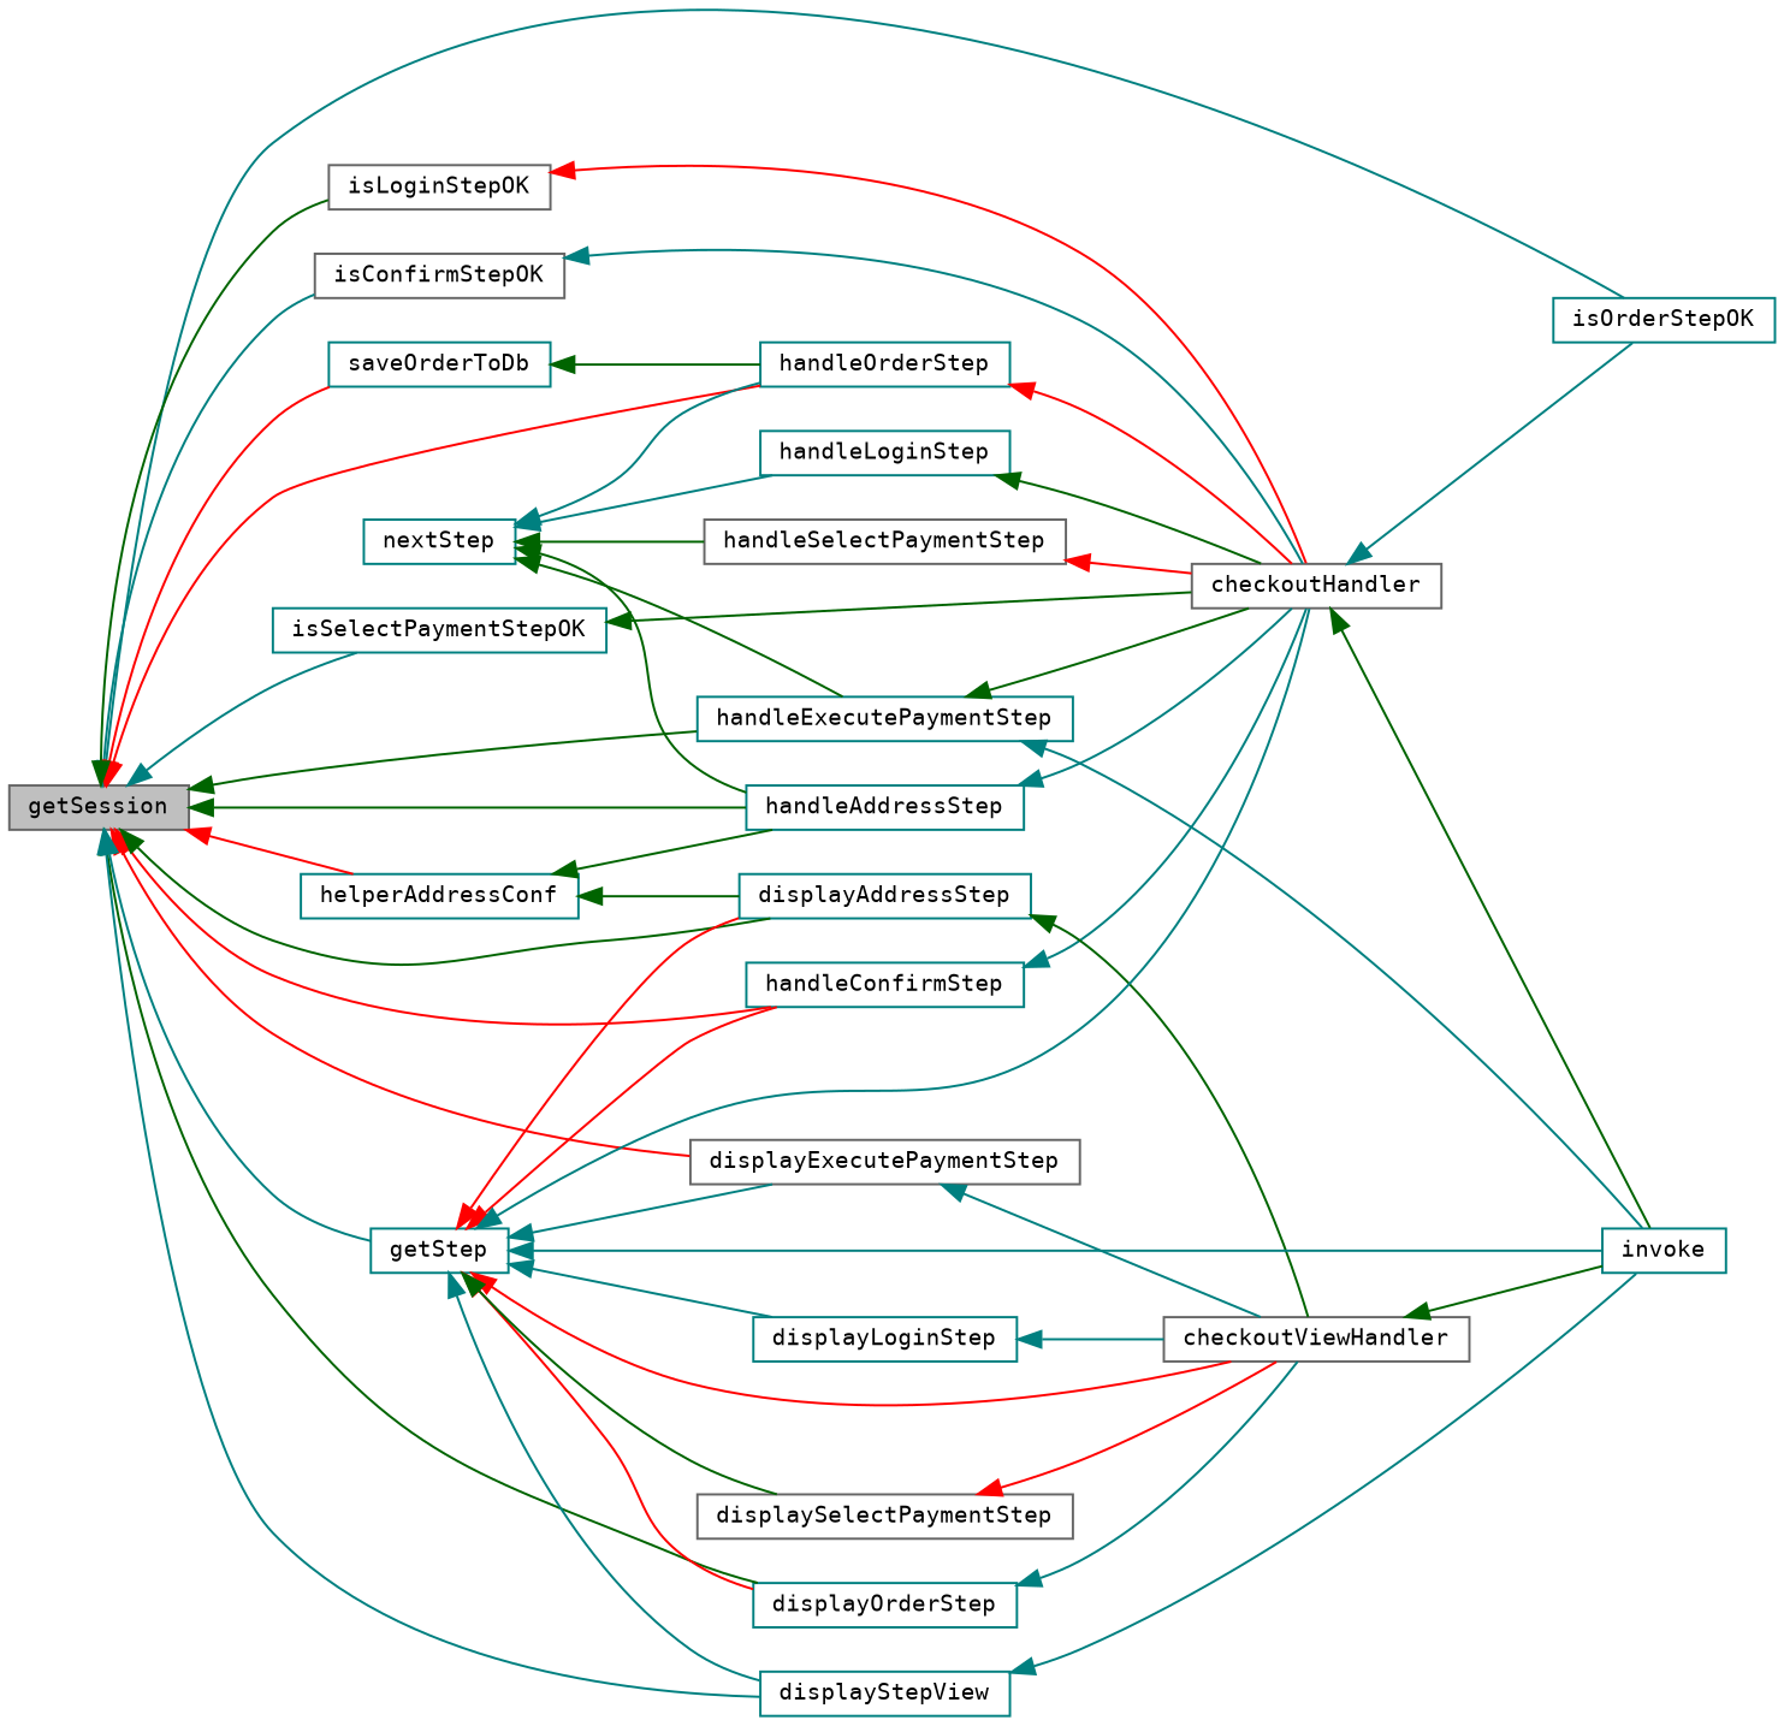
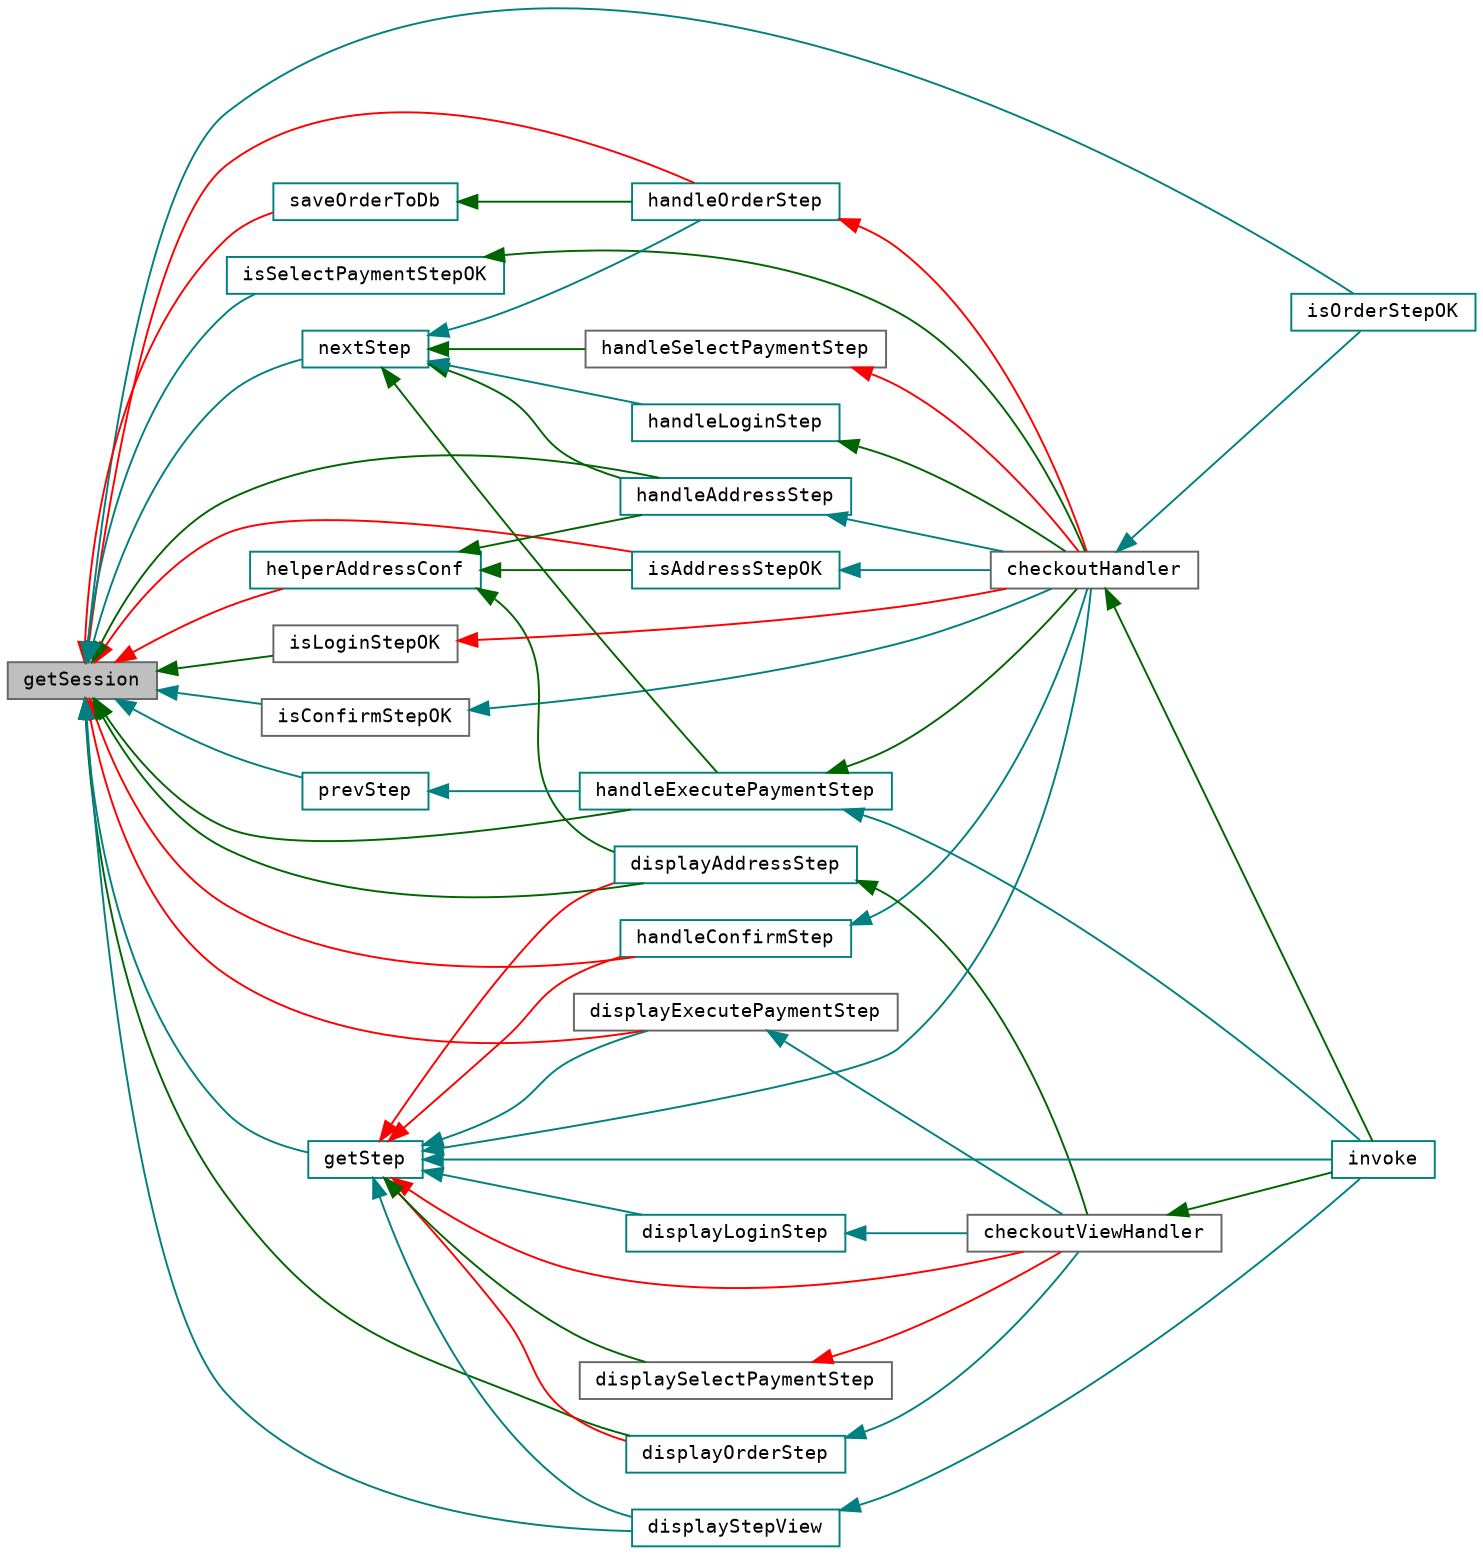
  digraph {
    fontname="DejaVu Sans Mono"
    rankdir=LR
    node [color=teal fillcolor=white fontname="DejaVu Sans Mono" fontsize=10 shape=record style=filled]
    edge [color=teal dir=back fontname="DejaVu Sans Mono" fontsize=10 labelfontname=Helvetica labelfontsize=10 style=solid]
    n1 [color=gray40 fillcolor=grey75 fontcolor=black height=0.2 label=getSession width=0.4]
    n2 [color=gray40 height=0.2 label=isConfirmStepOK width=0.4]
    n3 [height=0.2 label=handleConfirmStep width=0.4]
    n4 [color=gray40 height=0.2 label=displayExecutePaymentStep width=0.4]
    n5 [height=0.2 label=handleExecutePaymentStep width=0.4]
    n6 [height=0.2 label=isOrderStepOK width=0.4]
    n7 [height=0.2 label=displayOrderStep width=0.4]
    n8 [height=0.2 label=handleOrderStep width=0.4]
    n9 [height=0.2 label=saveOrderToDb width=0.4]
    n10 [height=0.2 label=isSelectPaymentStepOK width=0.4]
+   n11 [height=0.2 label=isAddressStepOK width=0.4]
    n12 [height=0.2 label=displayAddressStep width=0.4]
    n13 [height=0.2 label=handleAddressStep width=0.4]
    n14 [height=0.2 label=helperAddressConf width=0.4]
    n15 [color=gray40 height=0.2 label=isLoginStepOK width=0.4]
    n16 [height=0.2 label=getStep width=0.4]
    n17 [height=0.2 label=nextStep width=0.4]
+   n18 [height=0.2 label=prevStep width=0.4]
    n19 [height=0.2 label=displayStepView width=0.4]
    n20 [color=gray40 height=0.2 label=checkoutHandler width=0.4]
    n21 [color=gray40 height=0.2 label=checkoutViewHandler width=0.4]
    n22 [height=0.2 label=invoke width=0.4]
    n23 [color=gray40 height=0.2 label=displaySelectPaymentStep width=0.4]
    n24 [height=0.2 label=displayLoginStep width=0.4]
    n25 [color=gray40 height=0.2 label=handleSelectPaymentStep width=0.4]
    n26 [height=0.2 label=handleLoginStep width=0.4]
    n1 -> n2
    n1 -> n3 [color=red]
    n1 -> n4 [color=red]
    n1 -> n5 [color=darkgreen]
    n1 -> n6
    n1 -> n7 [color=darkgreen]
    n1 -> n8 [color=red]
    n1 -> n9 [color=red]
    n1 -> n10
+   n1 -> n11 [color=red]
    n1 -> n12 [color=darkgreen]
    n1 -> n13 [color=darkgreen]
    n1 -> n14 [color=red]
    n1 -> n15 [color=darkgreen]
    n1 -> n16
+   n1 -> n17
+   n1 -> n18
    n1 -> n19
    n2 -> n20
    n3 -> n20
    n4 -> n21
    n5 -> n20 [color=darkgreen]
    n5 -> n22
    n7 -> n21
    n8 -> n20 [color=red]
    n9 -> n8 [color=darkgreen]
    n10 -> n20 [color=darkgreen]
+   n11 -> n20
    n12 -> n21 [color=darkgreen]
    n13 -> n20
+   n14 -> n11 [color=darkgreen]
    n14 -> n12 [color=darkgreen]
    n14 -> n13 [color=darkgreen]
    n15 -> n20 [color=red]
    n16 -> n3 [color=red]
    n16 -> n4
    n16 -> n7 [color=red]
    n16 -> n12 [color=red]
    n16 -> n19
    n16 -> n20
    n16 -> n21 [color=red]
    n16 -> n22
    n16 -> n23 [color=darkgreen]
    n16 -> n24
    n17 -> n5 [color=darkgreen]
    n17 -> n8
    n17 -> n13 [color=darkgreen]
    n17 -> n25 [color=darkgreen]
    n17 -> n26
+   n18 -> n5
    n19 -> n22
    n20 -> n6
    n20 -> n22 [color=darkgreen]
    n21 -> n22 [color=darkgreen]
    n23 -> n21 [color=red]
    n24 -> n21
    n25 -> n20 [color=red]
    n26 -> n20 [color=darkgreen]
  }
